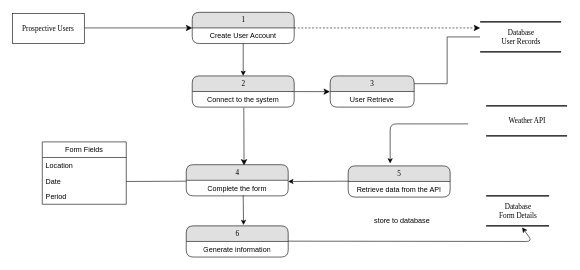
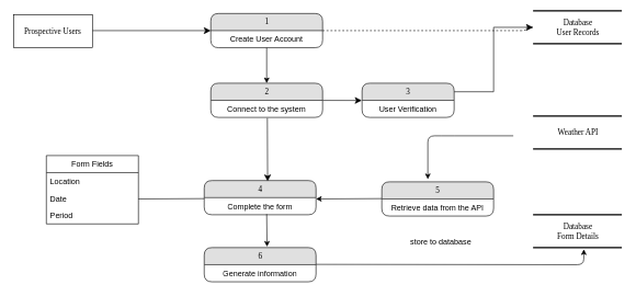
  <mxCell id="0" />
  <mxCell id="1" parent="0" />
  <mxCell id="2" value="" style="edgeStyle=orthogonalEdgeStyle;rounded=0;orthogonalLoop=1;jettySize=auto;html=1;entryX=1;entryY=0.25;entryDx=0;entryDy=0;endArrow=none;" edge="1" parent="1" source="3" target="14"><mxGeometry relative="1" as="geometry" /></mxCell>
- <mxCell id="3" value="Database&lt;br&gt;User Records" style="html=1;rounded=0;shadow=0;comic=0;labelBackgroundColor=none;strokeWidth=2;fontFamily=Verdana;fontSize=12;align=center;shape=mxgraph.ios7ui.horLines;" parent="1" vertex="1"><mxGeometry x="800" y="36" width="135" height="50" as="geometry" /></mxCell>
+ <mxCell id="3" value="Database&lt;br&gt;User Records" style="html=1;rounded=0;shadow=0;comic=0;labelBackgroundColor=none;strokeWidth=2;fontFamily=Verdana;fontSize=12;align=center;shape=mxgraph.ios7ui.horLines;" parent="1" vertex="1"><mxGeometry x="810" y="16" width="135" height="50" as="geometry" /></mxCell>
  <mxCell id="4" value="Weather API" style="html=1;rounded=0;shadow=0;comic=0;labelBackgroundColor=none;strokeWidth=2;fontFamily=Verdana;fontSize=12;align=center;shape=mxgraph.ios7ui.horLines;" parent="1" vertex="1"><mxGeometry x="810" y="176" width="135" height="50" as="geometry" /></mxCell>
  <mxCell id="5" style="edgeStyle=none;html=1;labelBackgroundColor=none;startFill=0;startSize=8;endFill=1;endSize=8;fontFamily=Verdana;fontSize=12;" parent="1" target="8" edge="1"><mxGeometry relative="1" as="geometry"><mxPoint x="140" y="46" as="sourcePoint" /></mxGeometry></mxCell>
  <mxCell id="6" value="Prospective Users" style="whiteSpace=wrap;html=1;rounded=0;shadow=0;comic=0;labelBackgroundColor=none;strokeWidth=1;fontFamily=Verdana;fontSize=12;align=center;" parent="1" vertex="1"><mxGeometry x="20" y="22" width="120" height="50" as="geometry" /></mxCell>
  <mxCell id="7" style="edgeStyle=orthogonalEdgeStyle;html=1;labelBackgroundColor=none;startFill=0;startSize=8;endFill=1;endSize=8;fontFamily=Verdana;fontSize=12;dashed=1;" parent="1" source="8" target="3" edge="1"><mxGeometry relative="1" as="geometry"><Array as="points"><mxPoint x="800" y="46" /></Array></mxGeometry></mxCell>
  <mxCell id="8" value="1" style="swimlane;html=1;fontStyle=0;childLayout=stackLayout;horizontal=1;startSize=26;fillColor=#e0e0e0;horizontalStack=0;resizeParent=1;resizeLast=0;collapsible=1;marginBottom=0;swimlaneFillColor=#ffffff;align=center;rounded=1;shadow=0;comic=0;labelBackgroundColor=none;strokeWidth=1;fontFamily=Verdana;fontSize=12" parent="1" vertex="1"><mxGeometry x="320" y="20" width="170" height="52" as="geometry" /></mxCell>
  <mxCell id="9" value="Create User Account" style="text;html=1;strokeColor=none;fillColor=none;spacingLeft=4;spacingRight=4;whiteSpace=wrap;overflow=hidden;rotatable=0;points=[[0,0.5],[1,0.5]];portConstraint=eastwest;align=center;" parent="8" vertex="1"><mxGeometry y="26" width="170" height="26" as="geometry" /></mxCell>
- <mxCell id="10" value="Database&lt;br&gt;Form Details" style="html=1;rounded=0;shadow=0;comic=0;labelBackgroundColor=none;strokeWidth=2;fontFamily=Verdana;fontSize=12;align=center;shape=mxgraph.ios7ui.horLines;" parent="1" vertex="1"><mxGeometry x="810" y="326" width="105" height="50" as="geometry" /></mxCell>
+ <mxCell id="10" value="Database&lt;br&gt;Form Details" style="html=1;rounded=0;shadow=0;comic=0;labelBackgroundColor=none;strokeWidth=2;fontFamily=Verdana;fontSize=12;align=center;shape=mxgraph.ios7ui.horLines;" parent="1" vertex="1"><mxGeometry x="810" y="326" width="135" height="50" as="geometry" /></mxCell>
  <mxCell id="11" style="edgeStyle=none;html=1;labelBackgroundColor=none;startFill=0;startSize=8;endFill=1;endSize=8;fontFamily=Verdana;fontSize=12;entryX=-0.003;entryY=0.008;entryDx=0;entryDy=0;entryPerimeter=0;" parent="1" source="12" target="15" edge="1"><mxGeometry relative="1" as="geometry"><mxPoint x="525" y="146" as="targetPoint" /></mxGeometry></mxCell>
  <mxCell id="12" value="2" style="swimlane;html=1;fontStyle=0;childLayout=stackLayout;horizontal=1;startSize=26;fillColor=#e0e0e0;horizontalStack=0;resizeParent=1;resizeLast=0;collapsible=1;marginBottom=0;swimlaneFillColor=#ffffff;align=center;rounded=1;shadow=0;comic=0;labelBackgroundColor=none;strokeWidth=1;fontFamily=Verdana;fontSize=12" parent="1" vertex="1"><mxGeometry x="320" y="126" width="170" height="52" as="geometry" /></mxCell>
  <mxCell id="13" value="Connect to the system" style="text;html=1;strokeColor=none;fillColor=none;spacingLeft=4;spacingRight=4;whiteSpace=wrap;overflow=hidden;rotatable=0;points=[[0,0.5],[1,0.5]];portConstraint=eastwest;align=center;" parent="12" vertex="1"><mxGeometry y="26" width="170" height="26" as="geometry" /></mxCell>
  <mxCell id="14" value="3" style="swimlane;html=1;fontStyle=0;childLayout=stackLayout;horizontal=1;startSize=26;fillColor=#e0e0e0;horizontalStack=0;resizeParent=1;resizeLast=0;collapsible=1;marginBottom=0;swimlaneFillColor=#ffffff;align=center;rounded=1;shadow=0;comic=0;labelBackgroundColor=none;strokeWidth=1;fontFamily=Verdana;fontSize=12" parent="1" vertex="1"><mxGeometry x="550" y="126" width="140" height="52" as="geometry" /></mxCell>
- <mxCell id="15" value="User Retrieve" style="text;html=1;strokeColor=none;fillColor=none;spacingLeft=4;spacingRight=4;whiteSpace=wrap;overflow=hidden;rotatable=0;points=[[0,0.5],[1,0.5]];portConstraint=eastwest;align=center;" parent="14" vertex="1"><mxGeometry y="26" width="140" height="26" as="geometry" /></mxCell>
+ <mxCell id="15" value="User Verification" style="text;html=1;strokeColor=none;fillColor=none;spacingLeft=4;spacingRight=4;whiteSpace=wrap;overflow=hidden;rotatable=0;points=[[0,0.5],[1,0.5]];portConstraint=eastwest;align=center;" parent="14" vertex="1"><mxGeometry y="26" width="140" height="26" as="geometry" /></mxCell>
  <mxCell id="16" style="edgeStyle=none;html=1;labelBackgroundColor=none;startFill=0;startSize=8;endFill=1;endSize=8;fontFamily=Verdana;fontSize=12;entryX=0.567;entryY=0.027;entryDx=0;entryDy=0;entryPerimeter=0;" parent="1" target="17" edge="1"><mxGeometry relative="1" as="geometry"><mxPoint x="406" y="179" as="sourcePoint" /><mxPoint x="404" y="267.5" as="targetPoint" /></mxGeometry></mxCell>
  <mxCell id="17" value="4" style="swimlane;html=1;fontStyle=0;childLayout=stackLayout;horizontal=1;startSize=26;fillColor=#e0e0e0;horizontalStack=0;resizeParent=1;resizeLast=0;collapsible=1;marginBottom=0;swimlaneFillColor=#ffffff;align=center;rounded=1;shadow=0;comic=0;labelBackgroundColor=none;strokeWidth=1;fontFamily=Verdana;fontSize=12" vertex="1" parent="1"><mxGeometry x="310" y="274" width="170" height="52" as="geometry" /></mxCell>
  <mxCell id="18" value="Complete the form" style="text;html=1;strokeColor=none;fillColor=none;spacingLeft=4;spacingRight=4;whiteSpace=wrap;overflow=hidden;rotatable=0;points=[[0,0.5],[1,0.5]];portConstraint=eastwest;align=center;" vertex="1" parent="17"><mxGeometry y="26" width="170" height="26" as="geometry" /></mxCell>
  <mxCell id="19" value="Form Fields" style="swimlane;fontStyle=0;childLayout=stackLayout;horizontal=1;startSize=26;fillColor=none;horizontalStack=0;resizeParent=1;resizeParentMax=0;resizeLast=0;collapsible=1;marginBottom=0;" vertex="1" parent="1"><mxGeometry x="70" y="236" width="140" height="104" as="geometry" /></mxCell>
  <mxCell id="20" value="Location" style="text;strokeColor=none;fillColor=none;align=left;verticalAlign=top;spacingLeft=4;spacingRight=4;overflow=hidden;rotatable=0;points=[[0,0.5],[1,0.5]];portConstraint=eastwest;" vertex="1" parent="19"><mxGeometry y="26" width="140" height="26" as="geometry" /></mxCell>
  <mxCell id="21" value="Date" style="text;strokeColor=none;fillColor=none;align=left;verticalAlign=top;spacingLeft=4;spacingRight=4;overflow=hidden;rotatable=0;points=[[0,0.5],[1,0.5]];portConstraint=eastwest;" vertex="1" parent="19"><mxGeometry y="52" width="140" height="26" as="geometry" /></mxCell>
  <mxCell id="22" value="Period" style="text;strokeColor=none;fillColor=none;align=left;verticalAlign=top;spacingLeft=4;spacingRight=4;overflow=hidden;rotatable=0;points=[[0,0.5],[1,0.5]];portConstraint=eastwest;" vertex="1" parent="19"><mxGeometry y="78" width="140" height="26" as="geometry" /></mxCell>
  <mxCell id="23" value="5" style="swimlane;html=1;fontStyle=0;childLayout=stackLayout;horizontal=1;startSize=26;fillColor=#e0e0e0;horizontalStack=0;resizeParent=1;resizeLast=0;collapsible=1;marginBottom=0;swimlaneFillColor=#ffffff;align=center;rounded=1;shadow=0;comic=0;labelBackgroundColor=none;strokeWidth=1;fontFamily=Verdana;fontSize=12" vertex="1" parent="1"><mxGeometry x="580" y="276" width="170" height="52" as="geometry" /></mxCell>
  <mxCell id="24" value="Retrieve data from the API" style="text;html=1;strokeColor=none;fillColor=none;spacingLeft=4;spacingRight=4;whiteSpace=wrap;overflow=hidden;rotatable=0;points=[[0,0.5],[1,0.5]];portConstraint=eastwest;align=center;" vertex="1" parent="23"><mxGeometry y="26" width="170" height="26" as="geometry" /></mxCell>
  <mxCell id="25" value="" style="endArrow=classic;html=1;" edge="1" parent="1"><mxGeometry width="50" height="50" relative="1" as="geometry"><mxPoint x="780" y="206" as="sourcePoint" /><mxPoint x="650" y="272" as="targetPoint" /><Array as="points"><mxPoint x="680" y="206" /><mxPoint x="650" y="206" /></Array></mxGeometry></mxCell>
  <mxCell id="26" value="" style="endArrow=classic;html=1;" edge="1" parent="1"><mxGeometry width="50" height="50" relative="1" as="geometry"><mxPoint x="580" y="301.5" as="sourcePoint" /><mxPoint x="480" y="302" as="targetPoint" /></mxGeometry></mxCell>
  <mxCell id="27" value="" style="endArrow=none;html=1;" edge="1" parent="1"><mxGeometry width="50" height="50" relative="1" as="geometry"><mxPoint x="210" y="302" as="sourcePoint" /><mxPoint x="310" y="301.5" as="targetPoint" /></mxGeometry></mxCell>
  <mxCell id="28" value="6" style="swimlane;html=1;fontStyle=0;childLayout=stackLayout;horizontal=1;startSize=26;fillColor=#e0e0e0;horizontalStack=0;resizeParent=1;resizeLast=0;collapsible=1;marginBottom=0;swimlaneFillColor=#ffffff;align=center;rounded=1;shadow=0;comic=0;labelBackgroundColor=none;strokeWidth=1;fontFamily=Verdana;fontSize=12" vertex="1" parent="1"><mxGeometry x="310" y="376" width="170" height="52" as="geometry" /></mxCell>
  <mxCell id="29" value="" style="endArrow=classic;html=1;entryX=0.562;entryY=-0.027;entryDx=0;entryDy=0;entryPerimeter=0;" edge="1" parent="28" target="28"><mxGeometry width="50" height="50" relative="1" as="geometry"><mxPoint x="95" y="-51" as="sourcePoint" /><mxPoint x="115" y="39" as="targetPoint" /></mxGeometry></mxCell>
  <mxCell id="30" value="Generate information" style="text;html=1;strokeColor=none;fillColor=none;spacingLeft=4;spacingRight=4;whiteSpace=wrap;overflow=hidden;rotatable=0;points=[[0,0.5],[1,0.5]];portConstraint=eastwest;align=center;" vertex="1" parent="28"><mxGeometry y="26" width="170" height="26" as="geometry" /></mxCell>
  <mxCell id="31" value="" style="endArrow=classic;html=1;entryX=0.572;entryY=1.052;entryDx=0;entryDy=0;entryPerimeter=0;" edge="1" parent="1" target="10"><mxGeometry width="50" height="50" relative="1" as="geometry"><mxPoint x="480" y="401.5" as="sourcePoint" /><mxPoint x="890" y="402" as="targetPoint" /><Array as="points"><mxPoint x="887" y="402" /></Array></mxGeometry></mxCell>
  <mxCell id="32" value="store to database" style="text;html=1;strokeColor=none;fillColor=none;align=center;verticalAlign=middle;whiteSpace=wrap;rounded=0;" vertex="1" parent="1"><mxGeometry x="590" y="358" width="160" height="20" as="geometry" /></mxCell>
  <mxCell id="33" value="" style="endArrow=classic;html=1;" edge="1" parent="1"><mxGeometry width="50" height="50" relative="1" as="geometry"><mxPoint x="405" y="72" as="sourcePoint" /><mxPoint x="405" y="126" as="targetPoint" /></mxGeometry></mxCell>
